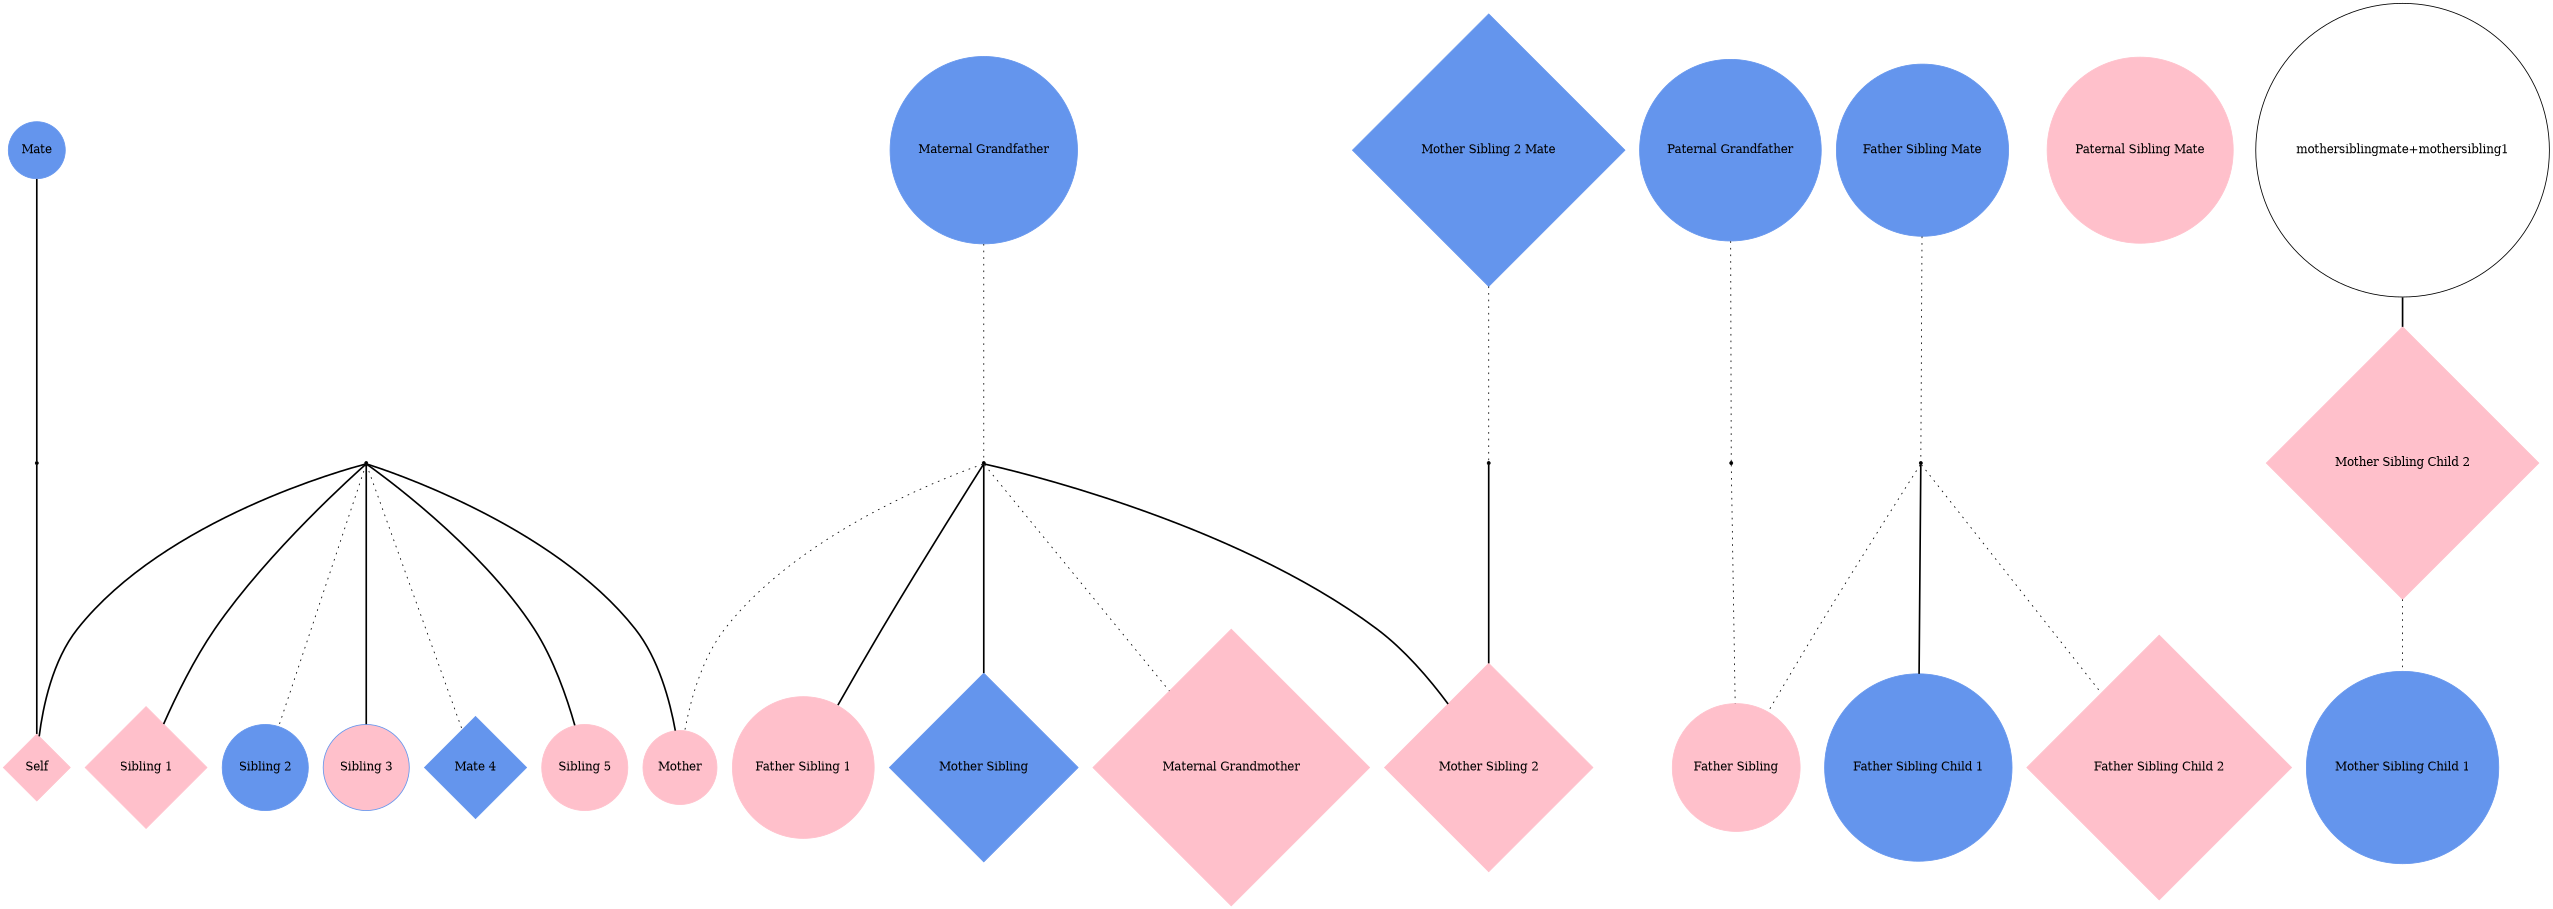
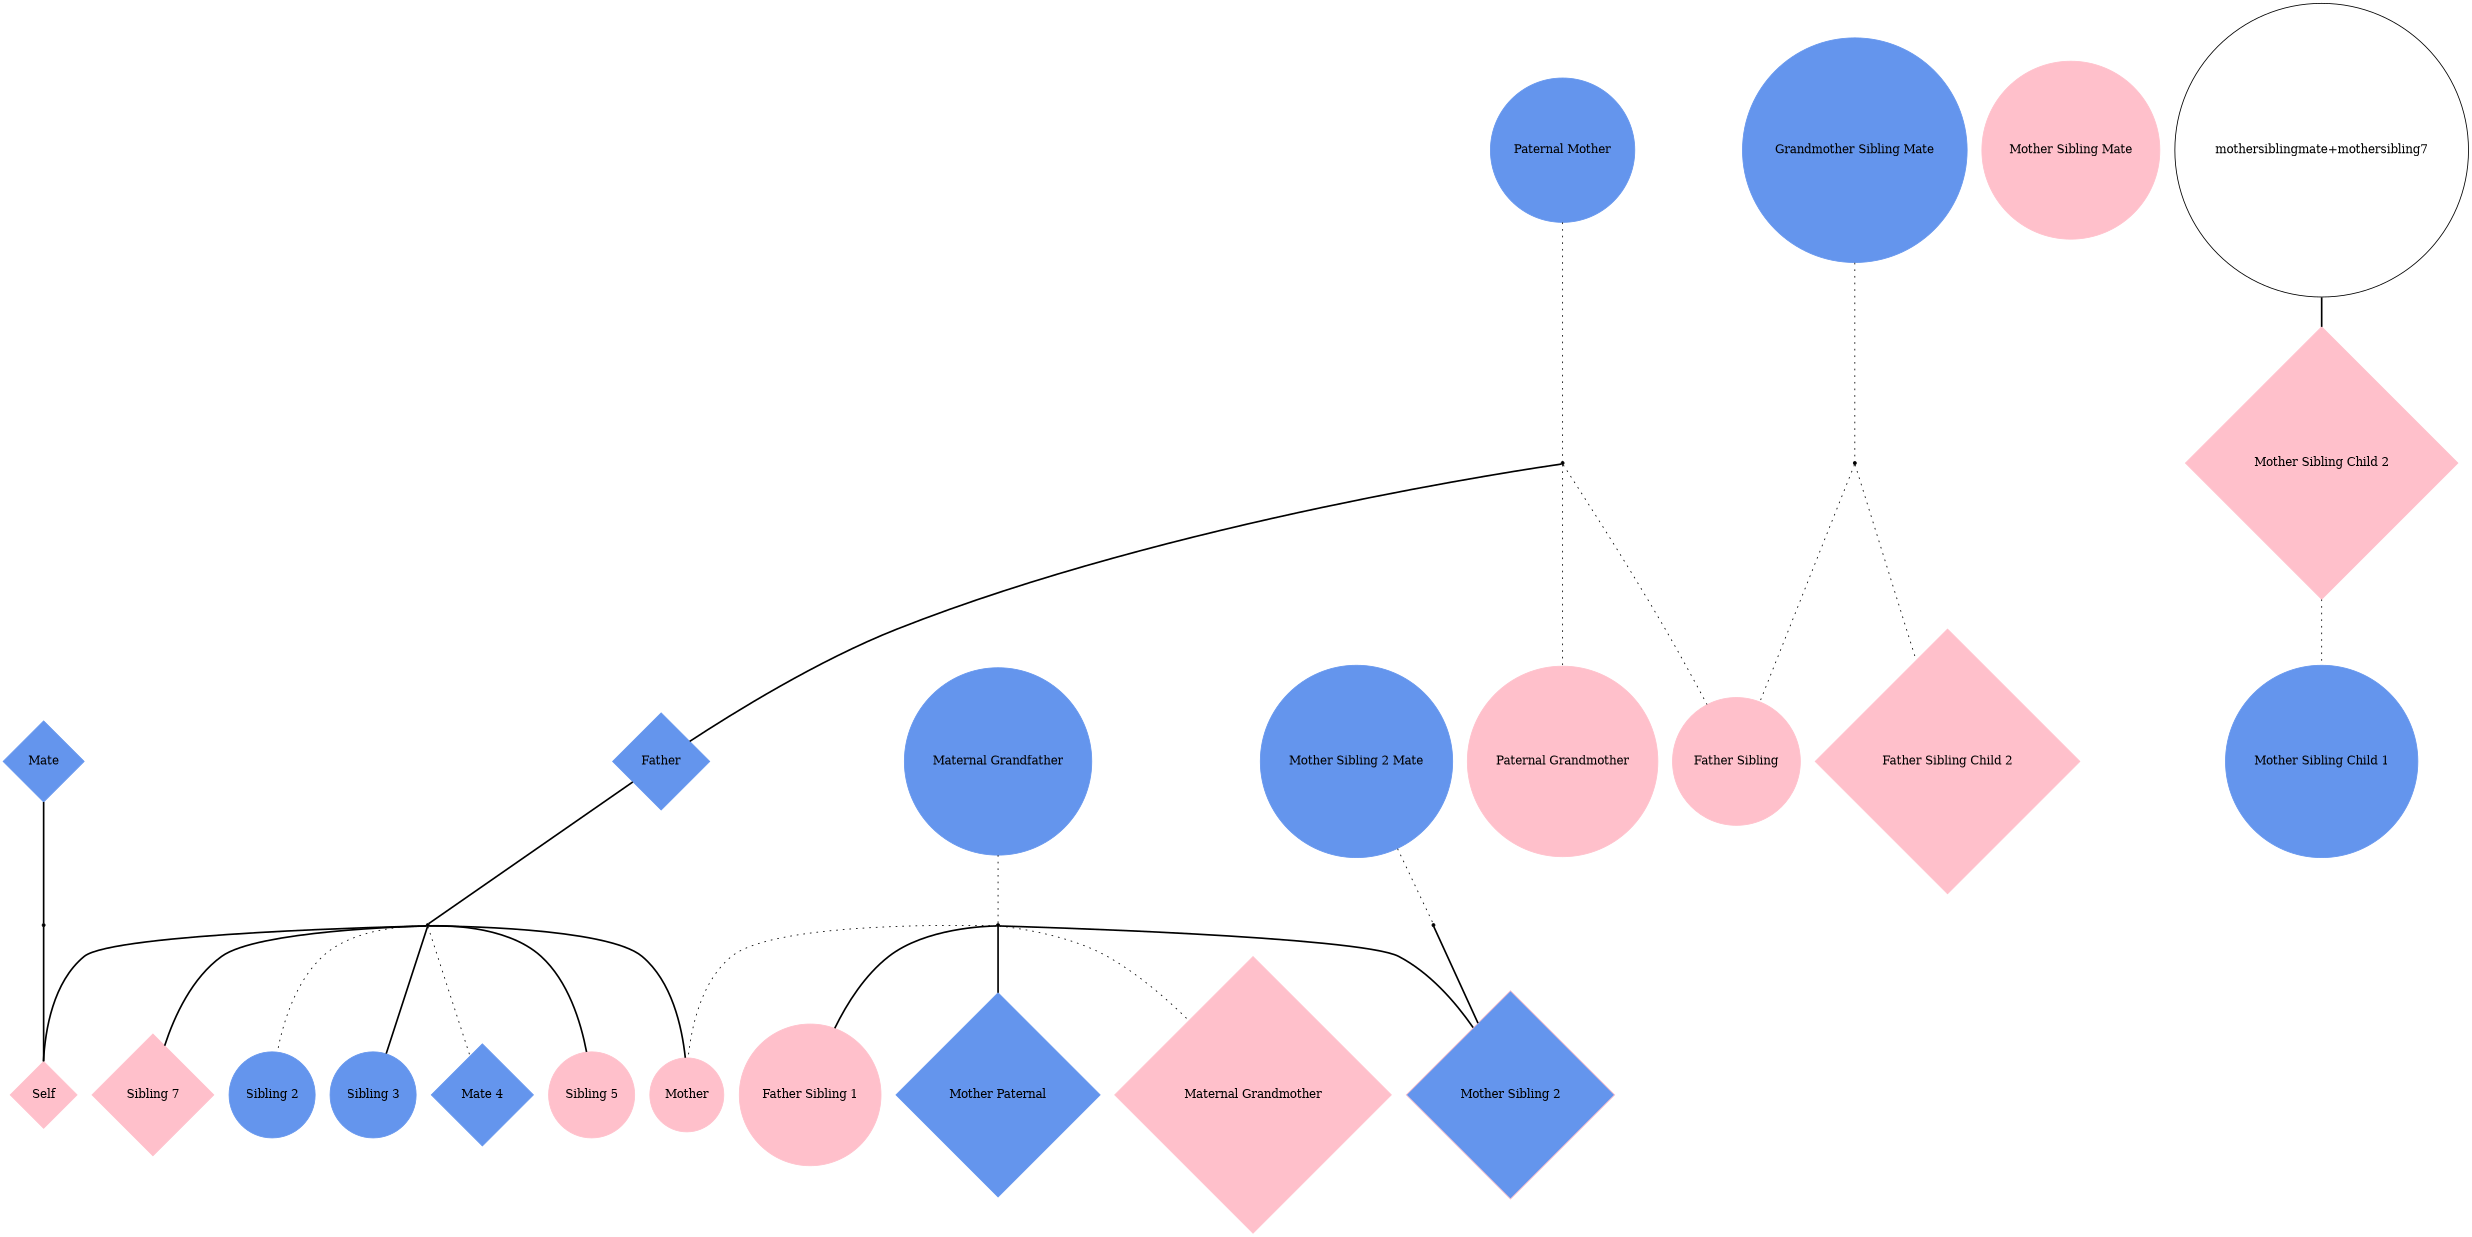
  graph {
    node [color=pink regular=1 shape=circle style=filled]
    edge [style=bold]
    Self [shape=diamond]
-   Mate [color=cornflowerblue]
+   Mate [color=cornflowerblue shape=diamond]
    "mate+self" [shape=point color="" regular="" style=""]
-   "Sibling 1" [shape=diamond]
+   "Sibling 1" [shape=diamond label="Sibling 7"]
    "Sibling 2" [color=cornflowerblue]
-   "Sibling 3" [color=cornflowerblue fillcolor=pink]
+   "Sibling 3" [color=cornflowerblue]
    n7 [color=cornflowerblue label="Mate 4" shape=diamond]
+   Father [color=cornflowerblue shape=diamond]
    "father+mother" [shape=point color="" regular="" style=""]
    "Sibling 5"
    Mother
-   "Father Sibling Mate" [color=cornflowerblue]
+   "Father Sibling Mate" [color=cornflowerblue label="Grandmother Sibling Mate"]
    "fathersiblingmate+fathersibling" [shape=point color="" regular="" style=""]
    "Father Sibling"
-   "Father Sibling Child 1" [color=cornflowerblue]
    "Father Sibling Child 2" [shape=diamond]
-   "Paternal Grandfather" [color=cornflowerblue]
+   "Paternal Grandfather" [color=cornflowerblue label="Paternal Mother"]
    "paternalgrandfather+paternalgrandmother" [shape=point color="" regular="" style=""]
+   "Paternal Grandmother"
    n20 [label="Father Sibling 1"]
-   "Mother Sibling 2" [shape=diamond]
-   "Mother Sibling 2 Mate" [color=cornflowerblue shape=diamond]
+   "Mother Sibling 2" [shape=diamond fillcolor=cornflowerblue]
+   "Mother Sibling 2 Mate" [color=cornflowerblue]
    "mothersibling2mate+mothersibling2" [shape=point color="" regular="" style=""]
-   "Mother Sibling" [color=cornflowerblue shape=diamond]
-   "Mother Sibling Mate" [label="Paternal Sibling Mate"]
+   "Mother Sibling" [color=cornflowerblue shape=diamond label="Mother Paternal"]
+   "Mother Sibling Mate"
    "Mother Sibling Child 1" [color=cornflowerblue]
    "Mother Sibling Child 2" [shape=diamond]
    "Maternal Grandmother" [shape=diamond]
    "Maternal Grandfather" [color=cornflowerblue]
    "maternalgrandfather+maternalgrandmother" [shape=point color="" regular="" style=""]
-   "mothersiblingmate+mothersibling1" [color="" regular="" style=""]
+   "mothersiblingmate+mothersibling1" [label="mothersiblingmate+mothersibling7" color="" regular="" style=""]
    Mate -- "mate+self"
    "mate+self" -- Self
+   Father -- "father+mother"
    "father+mother" -- Self
    "father+mother" -- "Sibling 1"
    "father+mother" -- "Sibling 2" [style=dotted]
    "father+mother" -- "Sibling 3"
    "father+mother" -- n7 [style=dotted]
    "father+mother" -- "Sibling 5"
    "father+mother" -- Mother
    "Father Sibling Mate" -- "fathersiblingmate+fathersibling" [style=dotted]
    "fathersiblingmate+fathersibling" -- "Father Sibling" [style=dotted]
-   "fathersiblingmate+fathersibling" -- "Father Sibling Child 1"
    "fathersiblingmate+fathersibling" -- "Father Sibling Child 2" [style=dotted]
    "Paternal Grandfather" -- "paternalgrandfather+paternalgrandmother" [style=dotted]
+   "paternalgrandfather+paternalgrandmother" -- Father
    "paternalgrandfather+paternalgrandmother" -- "Father Sibling" [style=dotted]
+   "paternalgrandfather+paternalgrandmother" -- "Paternal Grandmother" [style=dotted]
    "Mother Sibling 2 Mate" -- "mothersibling2mate+mothersibling2" [style=dotted]
    "mothersibling2mate+mothersibling2" -- "Mother Sibling 2"
    "Mother Sibling Child 2" -- "Mother Sibling Child 1" [style=dotted]
    "Maternal Grandfather" -- "maternalgrandfather+maternalgrandmother" [style=dotted]
    "maternalgrandfather+maternalgrandmother" -- Mother [style=dotted]
    "maternalgrandfather+maternalgrandmother" -- n20
    "maternalgrandfather+maternalgrandmother" -- "Mother Sibling 2"
    "maternalgrandfather+maternalgrandmother" -- "Mother Sibling"
    "maternalgrandfather+maternalgrandmother" -- "Maternal Grandmother" [style=dotted]
    "mothersiblingmate+mothersibling1" -- "Mother Sibling Child 2"
  }
